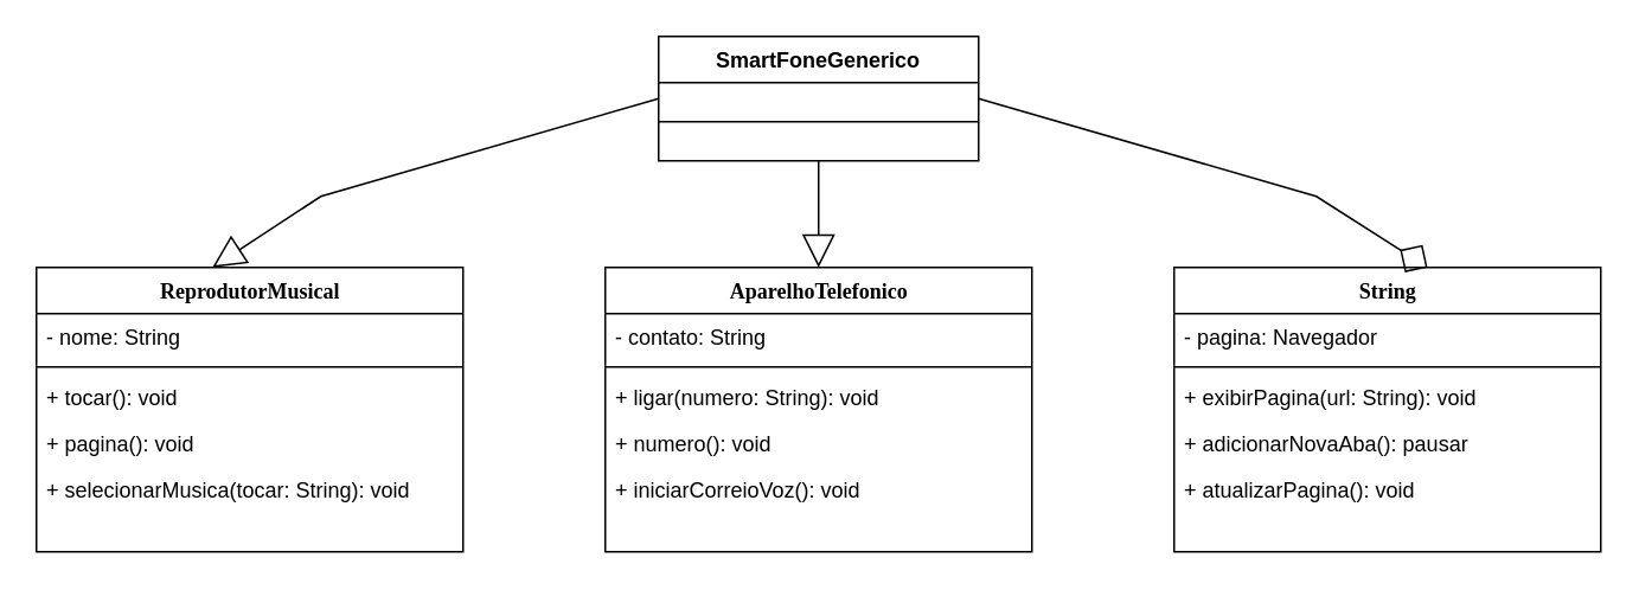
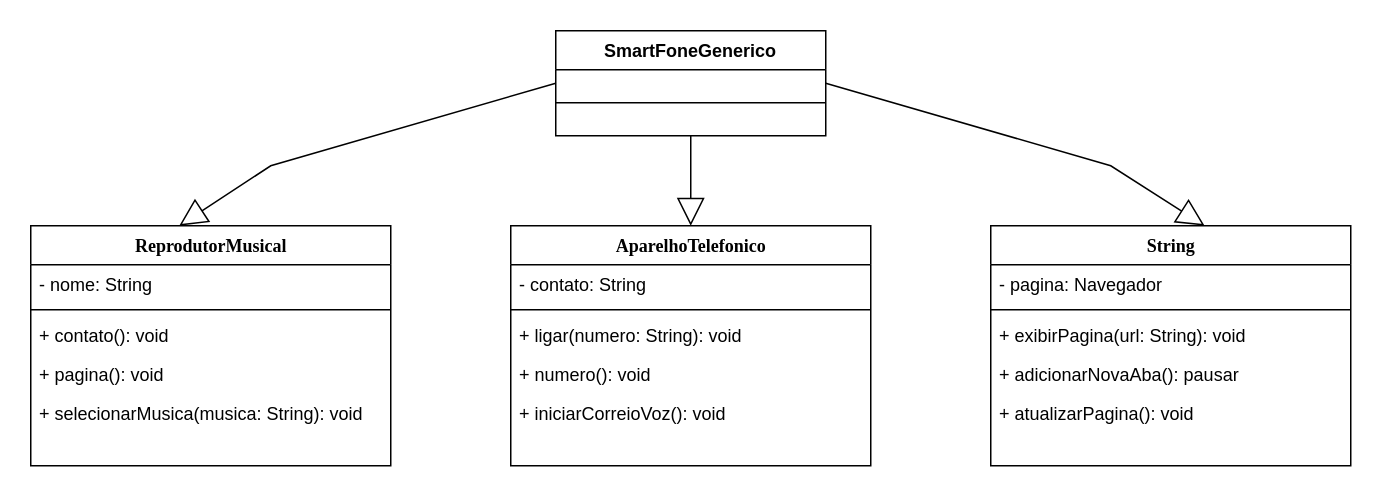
  <mxCell id="0" />
  <mxCell id="1" parent="0" />
  <mxCell id="2" value="ReprodutorMusical" style="swimlane;html=1;fontStyle=1;align=center;verticalAlign=top;childLayout=stackLayout;horizontal=1;startSize=26;horizontalStack=0;resizeParent=1;resizeLast=0;collapsible=1;marginBottom=0;swimlaneFillColor=#ffffff;rounded=0;shadow=0;comic=0;labelBackgroundColor=none;strokeWidth=1;fillColor=none;fontFamily=Verdana;fontSize=12" parent="1" vertex="1"><mxGeometry x="20" y="150" width="240" height="160" as="geometry" /></mxCell>
  <mxCell id="3" value="- nome: String" style="text;html=1;strokeColor=none;fillColor=none;align=left;verticalAlign=top;spacingLeft=4;spacingRight=4;whiteSpace=wrap;overflow=hidden;rotatable=0;points=[[0,0.5],[1,0.5]];portConstraint=eastwest;" parent="2" vertex="1"><mxGeometry y="26" width="240" height="26" as="geometry" /></mxCell>
  <mxCell id="4" value="" style="line;html=1;strokeWidth=1;fillColor=none;align=left;verticalAlign=middle;spacingTop=-1;spacingLeft=3;spacingRight=3;rotatable=0;labelPosition=right;points=[];portConstraint=eastwest;" parent="2" vertex="1"><mxGeometry y="52" width="240" height="8" as="geometry" /></mxCell>
- <mxCell id="5" value="+ tocar(): void" style="text;html=1;strokeColor=none;fillColor=none;align=left;verticalAlign=top;spacingLeft=4;spacingRight=4;whiteSpace=wrap;overflow=hidden;rotatable=0;points=[[0,0.5],[1,0.5]];portConstraint=eastwest;" parent="2" vertex="1"><mxGeometry y="60" width="240" height="26" as="geometry" /></mxCell>
+ <mxCell id="5" value="+ contato(): void" style="text;html=1;strokeColor=none;fillColor=none;align=left;verticalAlign=top;spacingLeft=4;spacingRight=4;whiteSpace=wrap;overflow=hidden;rotatable=0;points=[[0,0.5],[1,0.5]];portConstraint=eastwest;" parent="2" vertex="1"><mxGeometry y="60" width="240" height="26" as="geometry" /></mxCell>
  <mxCell id="6" value="+ pagina(): void" style="text;html=1;strokeColor=none;fillColor=none;align=left;verticalAlign=top;spacingLeft=4;spacingRight=4;whiteSpace=wrap;overflow=hidden;rotatable=0;points=[[0,0.5],[1,0.5]];portConstraint=eastwest;" parent="2" vertex="1"><mxGeometry y="86" width="240" height="26" as="geometry" /></mxCell>
- <mxCell id="7" value="+ selecionarMusica(tocar: String): void" style="text;strokeColor=none;fillColor=none;align=left;verticalAlign=top;spacingLeft=4;spacingRight=4;overflow=hidden;rotatable=0;points=[[0,0.5],[1,0.5]];portConstraint=eastwest;whiteSpace=wrap;html=1;" vertex="1" parent="2"><mxGeometry y="112" width="240" height="44" as="geometry" /></mxCell>
+ <mxCell id="7" value="+ selecionarMusica(musica: String): void" style="text;strokeColor=none;fillColor=none;align=left;verticalAlign=top;spacingLeft=4;spacingRight=4;overflow=hidden;rotatable=0;points=[[0,0.5],[1,0.5]];portConstraint=eastwest;whiteSpace=wrap;html=1;" vertex="1" parent="2"><mxGeometry y="112" width="240" height="44" as="geometry" /></mxCell>
  <mxCell id="8" value="AparelhoTelefonico" style="swimlane;html=1;fontStyle=1;align=center;verticalAlign=top;childLayout=stackLayout;horizontal=1;startSize=26;horizontalStack=0;resizeParent=1;resizeLast=0;collapsible=1;marginBottom=0;swimlaneFillColor=#ffffff;rounded=0;shadow=0;comic=0;labelBackgroundColor=none;strokeWidth=1;fillColor=none;fontFamily=Verdana;fontSize=12" parent="1" vertex="1"><mxGeometry x="340" y="150" width="240" height="160" as="geometry" /></mxCell>
  <mxCell id="9" value="- contato: String" style="text;html=1;strokeColor=none;fillColor=none;align=left;verticalAlign=top;spacingLeft=4;spacingRight=4;whiteSpace=wrap;overflow=hidden;rotatable=0;points=[[0,0.5],[1,0.5]];portConstraint=eastwest;" parent="8" vertex="1"><mxGeometry y="26" width="240" height="26" as="geometry" /></mxCell>
  <mxCell id="10" value="" style="line;html=1;strokeWidth=1;fillColor=none;align=left;verticalAlign=middle;spacingTop=-1;spacingLeft=3;spacingRight=3;rotatable=0;labelPosition=right;points=[];portConstraint=eastwest;" parent="8" vertex="1"><mxGeometry y="52" width="240" height="8" as="geometry" /></mxCell>
  <mxCell id="11" value="+ ligar(numero: String): void" style="text;html=1;strokeColor=none;fillColor=none;align=left;verticalAlign=top;spacingLeft=4;spacingRight=4;whiteSpace=wrap;overflow=hidden;rotatable=0;points=[[0,0.5],[1,0.5]];portConstraint=eastwest;" parent="8" vertex="1"><mxGeometry y="60" width="240" height="26" as="geometry" /></mxCell>
  <mxCell id="12" value="+ numero(): void" style="text;html=1;strokeColor=none;fillColor=none;align=left;verticalAlign=top;spacingLeft=4;spacingRight=4;whiteSpace=wrap;overflow=hidden;rotatable=0;points=[[0,0.5],[1,0.5]];portConstraint=eastwest;" parent="8" vertex="1"><mxGeometry y="86" width="240" height="26" as="geometry" /></mxCell>
  <mxCell id="13" value="+ iniciarCorreioVoz(): void" style="text;html=1;strokeColor=none;fillColor=none;align=left;verticalAlign=top;spacingLeft=4;spacingRight=4;whiteSpace=wrap;overflow=hidden;rotatable=0;points=[[0,0.5],[1,0.5]];portConstraint=eastwest;" parent="8" vertex="1"><mxGeometry y="112" width="240" height="26" as="geometry" /></mxCell>
  <mxCell id="14" value="String" style="swimlane;html=1;fontStyle=1;align=center;verticalAlign=top;childLayout=stackLayout;horizontal=1;startSize=26;horizontalStack=0;resizeParent=1;resizeLast=0;collapsible=1;marginBottom=0;swimlaneFillColor=#ffffff;rounded=0;shadow=0;comic=0;labelBackgroundColor=none;strokeWidth=1;fillColor=none;fontFamily=Verdana;fontSize=12" parent="1" vertex="1"><mxGeometry x="660" y="150" width="240" height="160" as="geometry" /></mxCell>
  <mxCell id="15" value="- pagina: Navegador" style="text;html=1;strokeColor=none;fillColor=none;align=left;verticalAlign=top;spacingLeft=4;spacingRight=4;whiteSpace=wrap;overflow=hidden;rotatable=0;points=[[0,0.5],[1,0.5]];portConstraint=eastwest;" parent="14" vertex="1"><mxGeometry y="26" width="240" height="26" as="geometry" /></mxCell>
  <mxCell id="16" value="" style="line;html=1;strokeWidth=1;fillColor=none;align=left;verticalAlign=middle;spacingTop=-1;spacingLeft=3;spacingRight=3;rotatable=0;labelPosition=right;points=[];portConstraint=eastwest;" parent="14" vertex="1"><mxGeometry y="52" width="240" height="8" as="geometry" /></mxCell>
  <mxCell id="17" value="+ exibirPagina(url: String): void" style="text;html=1;strokeColor=none;fillColor=none;align=left;verticalAlign=top;spacingLeft=4;spacingRight=4;whiteSpace=wrap;overflow=hidden;rotatable=0;points=[[0,0.5],[1,0.5]];portConstraint=eastwest;" parent="14" vertex="1"><mxGeometry y="60" width="240" height="26" as="geometry" /></mxCell>
  <mxCell id="18" value="+ adicionarNovaAba(): pausar" style="text;html=1;strokeColor=none;fillColor=none;align=left;verticalAlign=top;spacingLeft=4;spacingRight=4;whiteSpace=wrap;overflow=hidden;rotatable=0;points=[[0,0.5],[1,0.5]];portConstraint=eastwest;" parent="14" vertex="1"><mxGeometry y="86" width="240" height="26" as="geometry" /></mxCell>
  <mxCell id="19" value="+ atualizarPagina(): void" style="text;strokeColor=none;fillColor=none;align=left;verticalAlign=top;spacingLeft=4;spacingRight=4;overflow=hidden;rotatable=0;points=[[0,0.5],[1,0.5]];portConstraint=eastwest;whiteSpace=wrap;html=1;" vertex="1" parent="14"><mxGeometry y="112" width="240" height="26" as="geometry" /></mxCell>
  <mxCell id="20" value="SmartFoneGenerico" style="swimlane;fontStyle=1;align=center;verticalAlign=top;childLayout=stackLayout;horizontal=1;startSize=26;horizontalStack=0;resizeParent=1;resizeParentMax=0;resizeLast=0;collapsible=1;marginBottom=0;whiteSpace=wrap;html=1;" vertex="1" parent="1"><mxGeometry x="370" y="20" width="180" height="70" as="geometry" /></mxCell>
  <mxCell id="21" value="" style="line;strokeWidth=1;fillColor=none;align=left;verticalAlign=middle;spacingTop=-1;spacingLeft=3;spacingRight=3;rotatable=0;labelPosition=right;points=[];portConstraint=eastwest;strokeColor=inherit;" vertex="1" parent="20"><mxGeometry y="26" width="180" height="44" as="geometry" /></mxCell>
- <mxCell id="22" value="" style="endArrow=diamond;endSize=16;endFill=0;html=1;rounded=0;entryX=0.594;entryY=0;entryDx=0;entryDy=0;entryPerimeter=0;exitX=1;exitY=0.5;exitDx=0;exitDy=0;" edge="1" parent="1" source="20" target="14"><mxGeometry width="160" relative="1" as="geometry"><mxPoint x="470" y="60" as="sourcePoint" /><mxPoint x="620" y="60" as="targetPoint" /><Array as="points"><mxPoint x="740" y="110" /></Array></mxGeometry></mxCell>
+ <mxCell id="22" value="" style="endArrow=block;endSize=16;endFill=0;html=1;rounded=0;entryX=0.594;entryY=0;entryDx=0;entryDy=0;entryPerimeter=0;exitX=1;exitY=0.5;exitDx=0;exitDy=0;" edge="1" parent="1" source="20" target="14"><mxGeometry width="160" relative="1" as="geometry"><mxPoint x="470" y="60" as="sourcePoint" /><mxPoint x="620" y="60" as="targetPoint" /><Array as="points"><mxPoint x="740" y="110" /></Array></mxGeometry></mxCell>
  <mxCell id="23" value="" style="endArrow=block;endSize=16;endFill=0;html=1;rounded=0;exitX=0;exitY=0.5;exitDx=0;exitDy=0;" edge="1" parent="1" source="20"><mxGeometry width="160" relative="1" as="geometry"><mxPoint x="370" y="40" as="sourcePoint" /><mxPoint x="119" y="150" as="targetPoint" /><Array as="points"><mxPoint x="180" y="110" /></Array></mxGeometry></mxCell>
  <mxCell id="24" value="" style="endArrow=block;endSize=16;endFill=0;html=1;rounded=0;" edge="1" parent="1"><mxGeometry width="160" relative="1" as="geometry"><mxPoint x="460" y="90" as="sourcePoint" /><mxPoint x="460" y="150" as="targetPoint" /></mxGeometry></mxCell>
